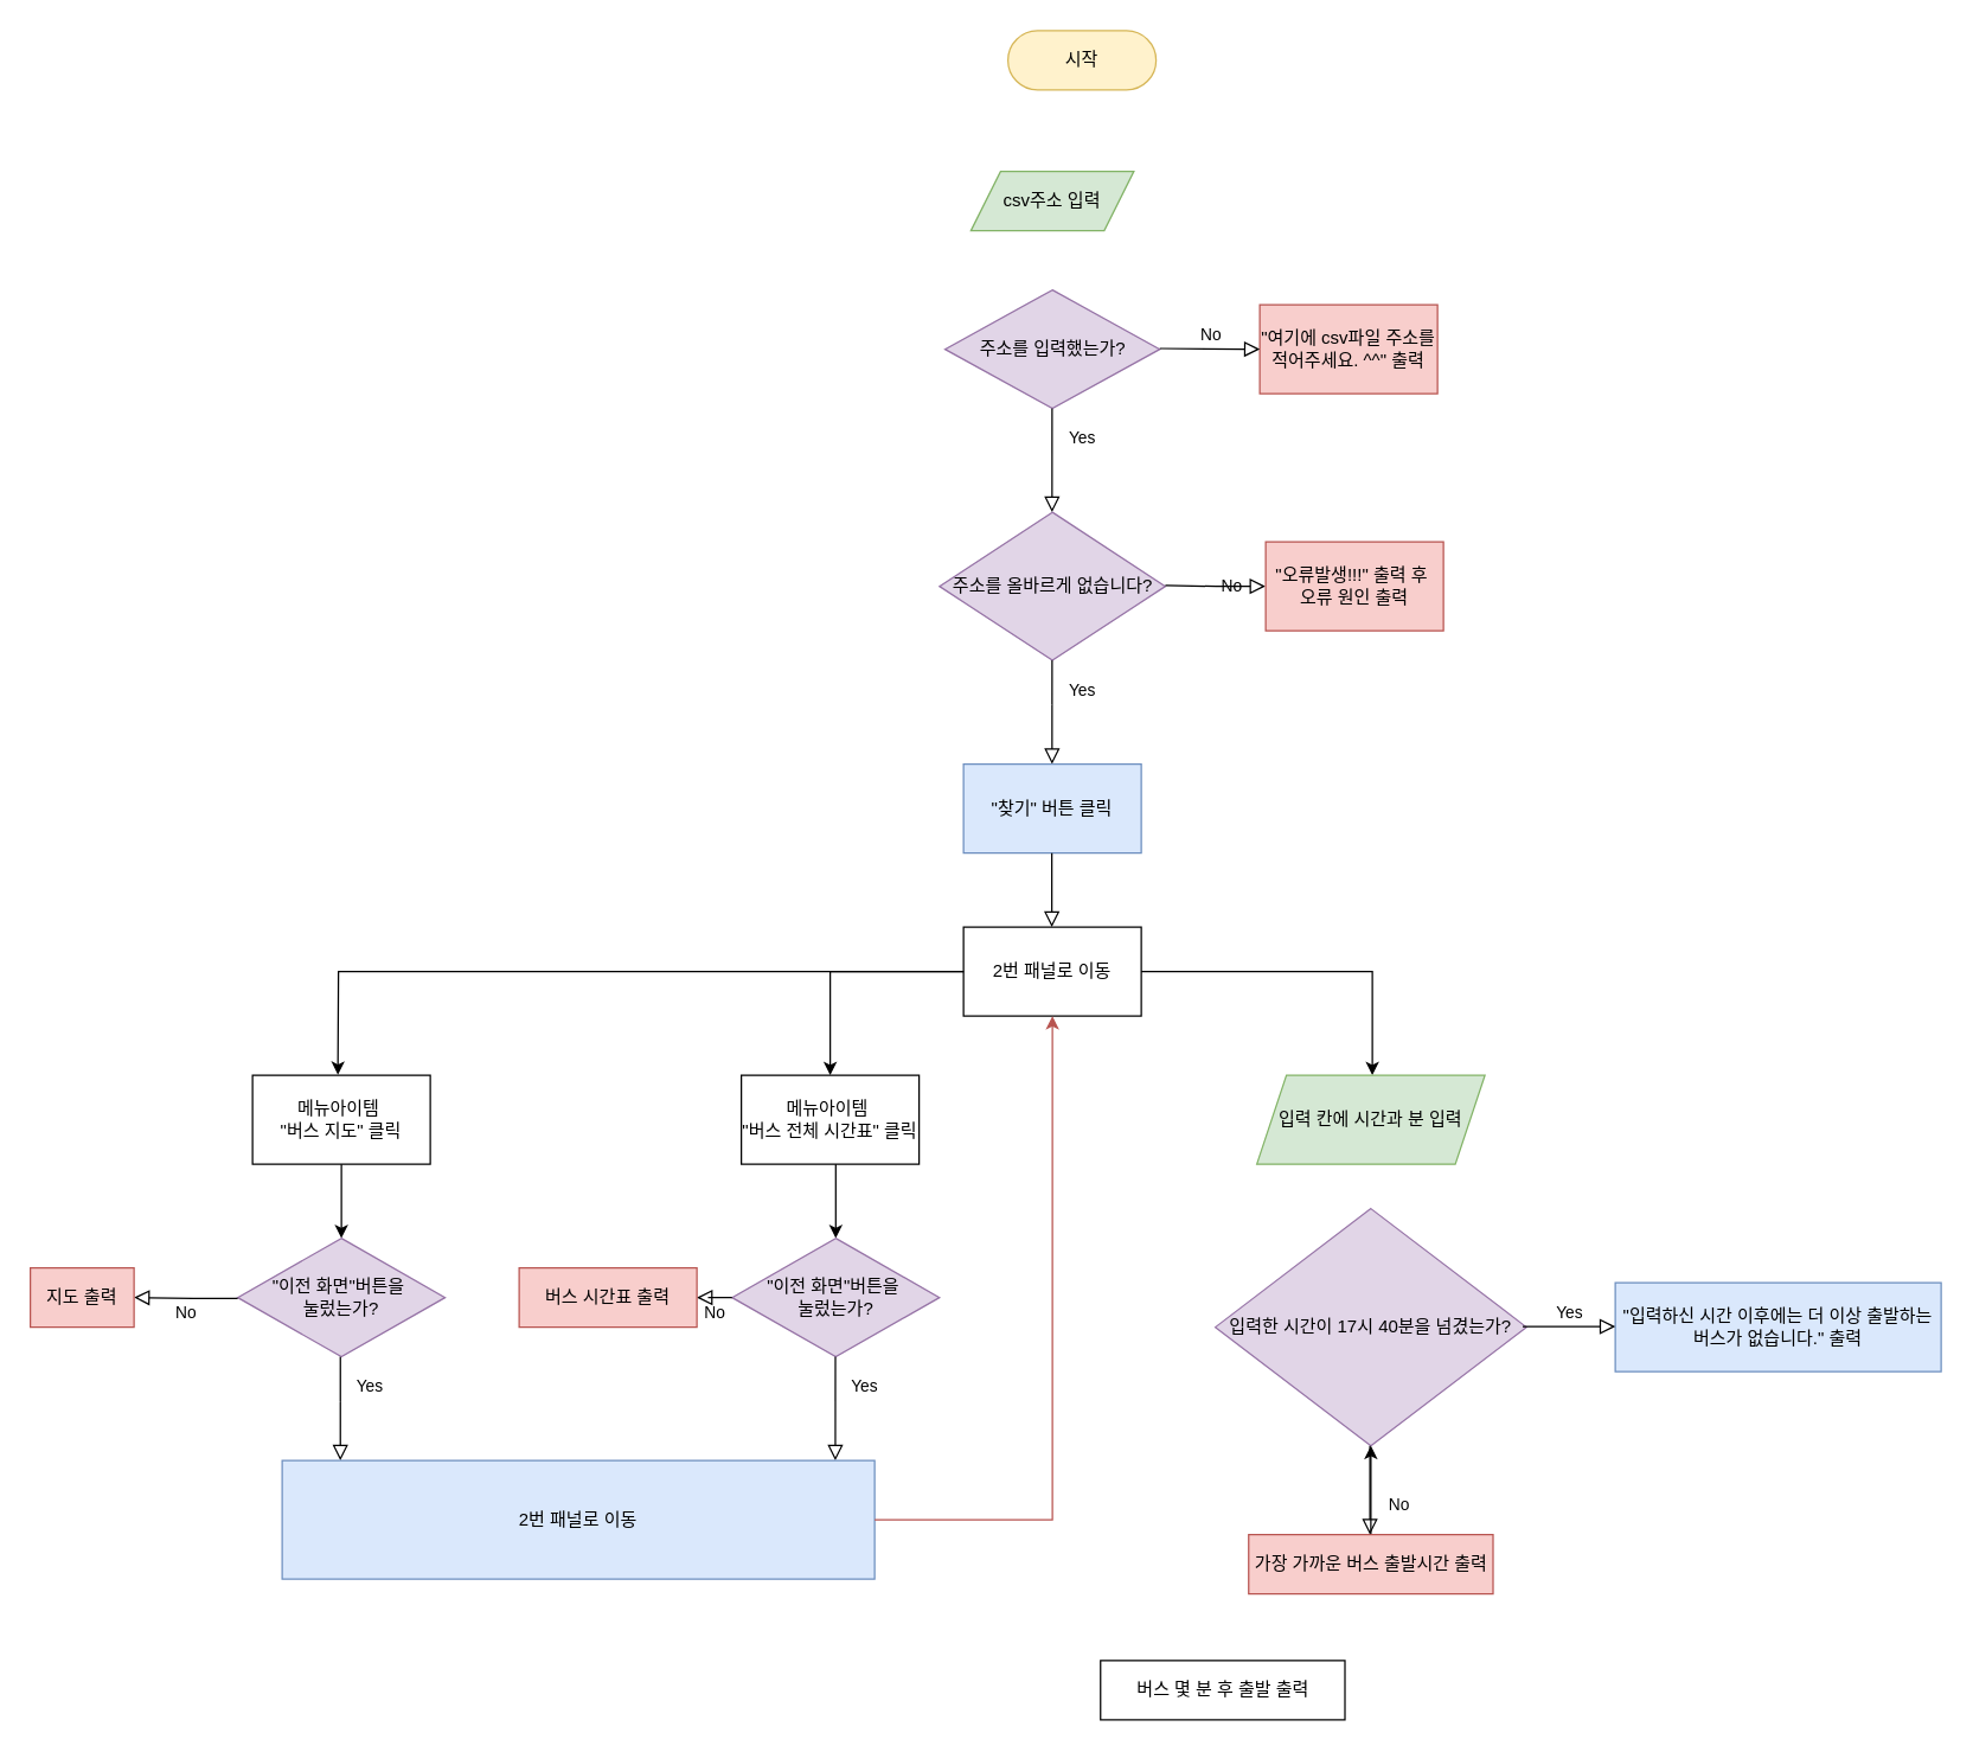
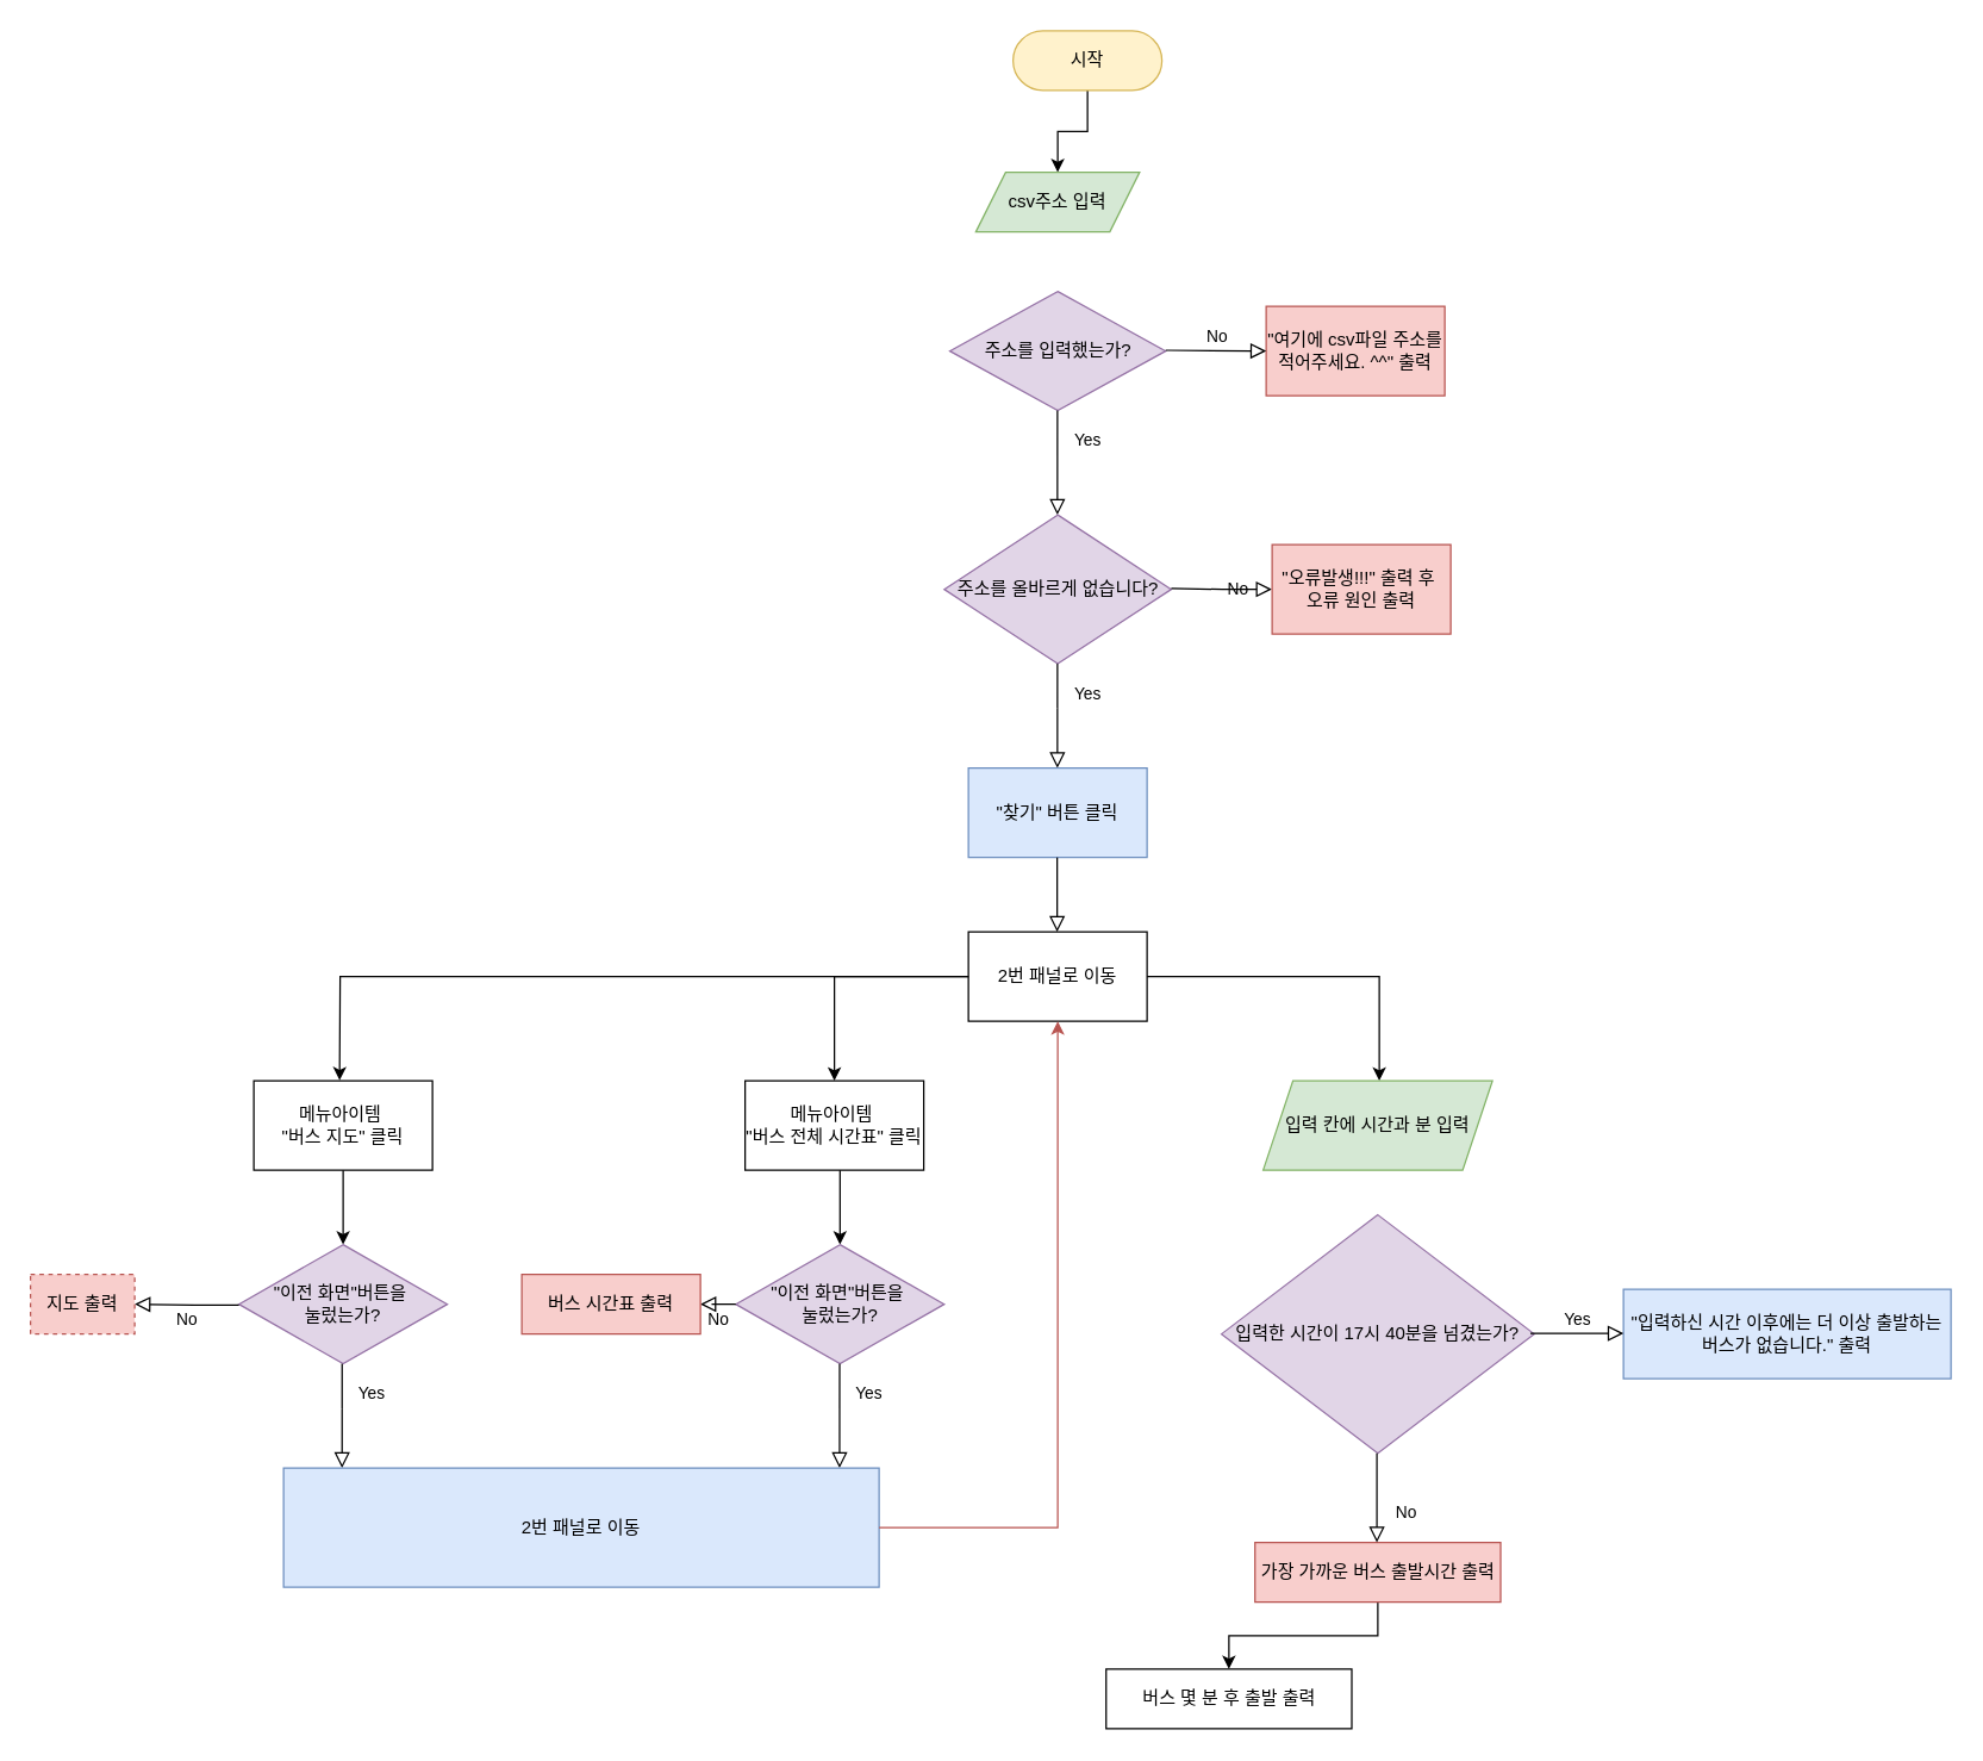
  <mxCell id="0" />
  <mxCell id="1" parent="0" />
+ <mxCell id="2" value="" style="edgeStyle=orthogonalEdgeStyle;rounded=0;orthogonalLoop=1;jettySize=auto;html=1;" edge="1" parent="1" source="3" target="4"><mxGeometry relative="1" as="geometry" /></mxCell>
  <mxCell id="3" value="시작" style="rounded=1;whiteSpace=wrap;html=1;arcSize=50;fillColor=#fff2cc;strokeColor=#d6b656;" vertex="1" parent="1"><mxGeometry x="680" y="20" width="100" height="40" as="geometry" /></mxCell>
  <mxCell id="4" value="csv주소 입력" style="shape=parallelogram;perimeter=parallelogramPerimeter;whiteSpace=wrap;html=1;fixedSize=1;rotation=0;fillColor=#d5e8d4;strokeColor=#82b366;" vertex="1" parent="1"><mxGeometry x="655" y="115" width="110" height="40" as="geometry" /></mxCell>
  <mxCell id="5" value="주소를 입력했는가?" style="rhombus;whiteSpace=wrap;html=1;fillColor=#e1d5e7;strokeColor=#9673a6;" vertex="1" parent="1"><mxGeometry x="637.5" y="195" width="145" height="80" as="geometry" /></mxCell>
  <mxCell id="6" value="&quot;여기에 csv파일 주소를 적어주세요. ^^&quot; 출력" style="rounded=0;whiteSpace=wrap;html=1;fillColor=#f8cecc;strokeColor=#b85450;" vertex="1" parent="1"><mxGeometry x="850" y="205" width="120" height="60" as="geometry" /></mxCell>
  <mxCell id="7" value="No" style="edgeStyle=orthogonalEdgeStyle;rounded=0;html=1;jettySize=auto;orthogonalLoop=1;fontSize=11;endArrow=block;endFill=0;endSize=8;strokeWidth=1;shadow=0;labelBackgroundColor=none;entryX=0;entryY=0.5;entryDx=0;entryDy=0;" edge="1" parent="1" target="6"><mxGeometry y="10" relative="1" as="geometry"><mxPoint as="offset" /><mxPoint x="782.5" y="234.5" as="sourcePoint" /><mxPoint x="832.5" y="234.5" as="targetPoint" /></mxGeometry></mxCell>
  <mxCell id="8" value="Yes" style="rounded=0;html=1;jettySize=auto;orthogonalLoop=1;fontSize=11;endArrow=block;endFill=0;endSize=8;strokeWidth=1;shadow=0;labelBackgroundColor=none;edgeStyle=orthogonalEdgeStyle;" edge="1" parent="1"><mxGeometry y="20" relative="1" as="geometry"><mxPoint as="offset" /><mxPoint x="709.78" y="304.98" as="sourcePoint" /><mxPoint x="709.78" y="344.98" as="targetPoint" /><Array as="points"><mxPoint x="709.78" y="274.98" /></Array></mxGeometry></mxCell>
  <mxCell id="9" value="주소를 올바르게 없습니다?" style="rhombus;whiteSpace=wrap;html=1;fillColor=#e1d5e7;strokeColor=#9673a6;" vertex="1" parent="1"><mxGeometry x="633.75" y="345" width="152.5" height="100" as="geometry" /></mxCell>
  <mxCell id="10" value="No" style="edgeStyle=orthogonalEdgeStyle;rounded=0;html=1;jettySize=auto;orthogonalLoop=1;fontSize=11;endArrow=block;endFill=0;endSize=8;strokeWidth=1;shadow=0;labelBackgroundColor=none;entryX=0;entryY=0.5;entryDx=0;entryDy=0;" edge="1" parent="1"><mxGeometry x="-0.012" y="10" relative="1" as="geometry"><mxPoint as="offset" /><mxPoint x="786.25" y="394.49" as="sourcePoint" /><mxPoint x="853.75" y="394.99" as="targetPoint" /></mxGeometry></mxCell>
  <mxCell id="11" value="&quot;오류발생!!!&quot; 출력 후&amp;nbsp;&lt;div&gt;오류 원인 출력&lt;/div&gt;" style="rounded=0;whiteSpace=wrap;html=1;fillColor=#f8cecc;strokeColor=#b85450;" vertex="1" parent="1"><mxGeometry x="854" y="365" width="120" height="60" as="geometry" /></mxCell>
  <mxCell id="12" value="Yes" style="rounded=0;html=1;jettySize=auto;orthogonalLoop=1;fontSize=11;endArrow=block;endFill=0;endSize=8;strokeWidth=1;shadow=0;labelBackgroundColor=none;edgeStyle=orthogonalEdgeStyle;" edge="1" parent="1"><mxGeometry y="20" relative="1" as="geometry"><mxPoint as="offset" /><mxPoint x="709.78" y="475" as="sourcePoint" /><mxPoint x="709.78" y="515" as="targetPoint" /><Array as="points"><mxPoint x="709.78" y="445" /></Array></mxGeometry></mxCell>
  <mxCell id="13" value="&quot;찾기&quot; 버튼 클릭" style="rounded=0;whiteSpace=wrap;html=1;fillColor=#dae8fc;strokeColor=#6c8ebf;" vertex="1" parent="1"><mxGeometry x="650" y="515" width="120" height="60" as="geometry" /></mxCell>
  <mxCell id="14" value="" style="rounded=0;html=1;jettySize=auto;orthogonalLoop=1;fontSize=11;endArrow=block;endFill=0;endSize=8;strokeWidth=1;shadow=0;labelBackgroundColor=none;edgeStyle=orthogonalEdgeStyle;" edge="1" parent="1"><mxGeometry relative="1" as="geometry"><mxPoint x="709.62" y="575" as="sourcePoint" /><mxPoint x="709.62" y="625" as="targetPoint" /></mxGeometry></mxCell>
  <mxCell id="15" value="2번 패널로 이동" style="rounded=0;whiteSpace=wrap;html=1;" vertex="1" parent="1"><mxGeometry x="650" y="625" width="120" height="60" as="geometry" /></mxCell>
  <mxCell id="16" value="메뉴아이템&amp;nbsp;&lt;div&gt;&quot;버스 전체 시간표&quot; 클릭&lt;/div&gt;" style="rounded=0;whiteSpace=wrap;html=1;" vertex="1" parent="1"><mxGeometry x="500" y="725" width="120" height="60" as="geometry" /></mxCell>
  <mxCell id="17" value="메뉴아이템&amp;nbsp;&lt;div&gt;&quot;버스 지도&quot; 클릭&lt;/div&gt;" style="rounded=0;whiteSpace=wrap;html=1;" vertex="1" parent="1"><mxGeometry x="170" y="725" width="120" height="60" as="geometry" /></mxCell>
  <mxCell id="18" value="" style="endArrow=classic;html=1;rounded=0;exitX=0;exitY=0.5;exitDx=0;exitDy=0;entryX=0.5;entryY=0;entryDx=0;entryDy=0;" edge="1" parent="1" source="15" target="16"><mxGeometry width="50" height="50" relative="1" as="geometry"><mxPoint x="560" y="705" as="sourcePoint" /><mxPoint x="570" y="655" as="targetPoint" /><Array as="points"><mxPoint x="560" y="655" /></Array></mxGeometry></mxCell>
  <mxCell id="19" value="" style="endArrow=classic;html=1;rounded=0;exitX=1;exitY=0.5;exitDx=0;exitDy=0;entryX=0.5;entryY=0;entryDx=0;entryDy=0;" edge="1" parent="1" source="15"><mxGeometry width="50" height="50" relative="1" as="geometry"><mxPoint x="610" y="735" as="sourcePoint" /><mxPoint x="926" y="725" as="targetPoint" /><Array as="points"><mxPoint x="926" y="655" /></Array></mxGeometry></mxCell>
  <mxCell id="20" value="입력한 시간이 17시 40분을 넘겼는가?" style="rhombus;whiteSpace=wrap;html=1;fillColor=#e1d5e7;strokeColor=#9673a6;" vertex="1" parent="1"><mxGeometry x="820" y="815" width="210" height="160" as="geometry" /></mxCell>
  <mxCell id="21" value="&quot;입력하신 시간 이후에는 더 이상 출발하는 버스가 없습니다.&quot; 출력" style="rounded=0;whiteSpace=wrap;html=1;fillColor=#dae8fc;strokeColor=#6c8ebf;" vertex="1" parent="1"><mxGeometry x="1090" y="865" width="220" height="60" as="geometry" /></mxCell>
- <mxCell id="22" value="" style="edgeStyle=orthogonalEdgeStyle;rounded=0;orthogonalLoop=1;jettySize=auto;html=1;" edge="1" parent="1" source="23" target="20"><mxGeometry relative="1" as="geometry" /></mxCell>
+ <mxCell id="22" value="" style="edgeStyle=orthogonalEdgeStyle;rounded=0;orthogonalLoop=1;jettySize=auto;html=1;" edge="1" parent="1" source="23" target="26"><mxGeometry relative="1" as="geometry" /></mxCell>
  <mxCell id="23" value="가장 가까운 버스 출발시간 출력" style="rounded=0;whiteSpace=wrap;html=1;fillColor=#f8cecc;strokeColor=#b85450;" vertex="1" parent="1"><mxGeometry x="842.5" y="1035" width="165" height="40" as="geometry" /></mxCell>
  <mxCell id="24" value="Yes" style="edgeStyle=orthogonalEdgeStyle;rounded=0;html=1;jettySize=auto;orthogonalLoop=1;fontSize=11;endArrow=block;endFill=0;endSize=8;strokeWidth=1;shadow=0;labelBackgroundColor=none;" edge="1" parent="1"><mxGeometry y="10" relative="1" as="geometry"><mxPoint as="offset" /><mxPoint x="1027.5" y="894.57" as="sourcePoint" /><mxPoint x="1090" y="894.57" as="targetPoint" /><Array as="points"><mxPoint x="1060" y="894.57" /><mxPoint x="1060" y="894.57" /></Array></mxGeometry></mxCell>
  <mxCell id="25" value="No" style="rounded=0;html=1;jettySize=auto;orthogonalLoop=1;fontSize=11;endArrow=block;endFill=0;endSize=8;strokeWidth=1;shadow=0;labelBackgroundColor=none;edgeStyle=orthogonalEdgeStyle;" edge="1" parent="1"><mxGeometry x="0.333" y="20" relative="1" as="geometry"><mxPoint as="offset" /><mxPoint x="924.38" y="975" as="sourcePoint" /><mxPoint x="924.38" y="1035" as="targetPoint" /></mxGeometry></mxCell>
  <mxCell id="26" value="버스 몇 분 후 출발 출력" style="rounded=0;whiteSpace=wrap;html=1;" vertex="1" parent="1"><mxGeometry x="742.5" y="1120" width="165" height="40" as="geometry" /></mxCell>
  <mxCell id="27" value="" style="endArrow=classic;html=1;rounded=0;exitX=0;exitY=0.5;exitDx=0;exitDy=0;entryX=0.48;entryY=-0.006;entryDx=0;entryDy=0;entryPerimeter=0;" edge="1" parent="1" source="15" target="17"><mxGeometry width="50" height="50" relative="1" as="geometry"><mxPoint x="540" y="935" as="sourcePoint" /><mxPoint x="370" y="722" as="targetPoint" /><Array as="points"><mxPoint x="228" y="655" /></Array></mxGeometry></mxCell>
  <mxCell id="28" value="" style="endArrow=classic;html=1;rounded=0;exitX=0.5;exitY=1;exitDx=0;exitDy=0;" edge="1" parent="1" source="17"><mxGeometry width="50" height="50" relative="1" as="geometry"><mxPoint x="210" y="875" as="sourcePoint" /><mxPoint x="230" y="835" as="targetPoint" /></mxGeometry></mxCell>
  <mxCell id="29" value="&quot;이전 화면&quot;버튼을&amp;nbsp;&lt;div&gt;눌렀는가?&lt;/div&gt;" style="rhombus;whiteSpace=wrap;html=1;fillColor=#e1d5e7;strokeColor=#9673a6;" vertex="1" parent="1"><mxGeometry x="160" y="835" width="140" height="80" as="geometry" /></mxCell>
  <mxCell id="30" value="" style="endArrow=classic;html=1;rounded=0;exitX=0.5;exitY=1;exitDx=0;exitDy=0;" edge="1" parent="1"><mxGeometry width="50" height="50" relative="1" as="geometry"><mxPoint x="563.75" y="785" as="sourcePoint" /><mxPoint x="563.75" y="835" as="targetPoint" /></mxGeometry></mxCell>
  <mxCell id="31" value="&quot;이전 화면&quot;버튼을&amp;nbsp;&lt;div&gt;눌렀는가?&lt;/div&gt;" style="rhombus;whiteSpace=wrap;html=1;fillColor=#e1d5e7;strokeColor=#9673a6;" vertex="1" parent="1"><mxGeometry x="493.75" y="835" width="140" height="80" as="geometry" /></mxCell>
  <mxCell id="32" value="No" style="edgeStyle=orthogonalEdgeStyle;rounded=0;html=1;jettySize=auto;orthogonalLoop=1;fontSize=11;endArrow=block;endFill=0;endSize=8;strokeWidth=1;shadow=0;labelBackgroundColor=none;entryX=1;entryY=0.5;entryDx=0;entryDy=0;" edge="1" parent="1" target="33"><mxGeometry y="10" relative="1" as="geometry"><mxPoint as="offset" /><mxPoint x="160" y="875.5" as="sourcePoint" /><mxPoint x="97" y="874.75" as="targetPoint" /><Array as="points"><mxPoint x="130" y="875" /></Array></mxGeometry></mxCell>
- <mxCell id="33" value="지도 출력" style="rounded=0;whiteSpace=wrap;html=1;fillColor=#f8cecc;strokeColor=#b85450;" vertex="1" parent="1"><mxGeometry x="20" y="855" width="70" height="40" as="geometry" /></mxCell>
+ <mxCell id="33" value="지도 출력" style="rounded=0;whiteSpace=wrap;html=1;fillColor=#f8cecc;strokeColor=#b85450;dashed=1;" vertex="1" parent="1"><mxGeometry x="20" y="855" width="70" height="40" as="geometry" /></mxCell>
  <mxCell id="34" value="No" style="edgeStyle=orthogonalEdgeStyle;rounded=0;html=1;jettySize=auto;orthogonalLoop=1;fontSize=11;endArrow=block;endFill=0;endSize=8;strokeWidth=1;shadow=0;labelBackgroundColor=none;entryX=1;entryY=0.5;entryDx=0;entryDy=0;" edge="1" parent="1" target="35"><mxGeometry y="10" relative="1" as="geometry"><mxPoint as="offset" /><mxPoint x="493.75" y="875" as="sourcePoint" /><mxPoint x="444.5" y="874.75" as="targetPoint" /><Array as="points"><mxPoint x="477.5" y="875" /></Array></mxGeometry></mxCell>
  <mxCell id="35" value="버스 시간표 출력" style="rounded=0;whiteSpace=wrap;html=1;fillColor=#f8cecc;strokeColor=#b85450;" vertex="1" parent="1"><mxGeometry x="350" y="855" width="120" height="40" as="geometry" /></mxCell>
  <mxCell id="36" value="Yes" style="rounded=0;html=1;jettySize=auto;orthogonalLoop=1;fontSize=11;endArrow=block;endFill=0;endSize=8;strokeWidth=1;shadow=0;labelBackgroundColor=none;edgeStyle=orthogonalEdgeStyle;" edge="1" parent="1"><mxGeometry y="20" relative="1" as="geometry"><mxPoint as="offset" /><mxPoint x="229.29" y="945" as="sourcePoint" /><mxPoint x="229.29" y="985" as="targetPoint" /><Array as="points"><mxPoint x="229.29" y="915" /></Array></mxGeometry></mxCell>
  <mxCell id="37" value="Yes" style="rounded=0;html=1;jettySize=auto;orthogonalLoop=1;fontSize=11;endArrow=block;endFill=0;endSize=8;strokeWidth=1;shadow=0;labelBackgroundColor=none;edgeStyle=orthogonalEdgeStyle;" edge="1" parent="1"><mxGeometry y="20" relative="1" as="geometry"><mxPoint as="offset" /><mxPoint x="563.47" y="944.97" as="sourcePoint" /><mxPoint x="563.47" y="984.97" as="targetPoint" /><Array as="points"><mxPoint x="563.47" y="914.97" /></Array></mxGeometry></mxCell>
  <mxCell id="38" value="2번 패널로 이동" style="rounded=0;whiteSpace=wrap;html=1;fillColor=#dae8fc;strokeColor=#6c8ebf;" vertex="1" parent="1"><mxGeometry x="190" y="985" width="400" height="80" as="geometry" /></mxCell>
  <mxCell id="39" value="" style="endArrow=classic;html=1;rounded=0;entryX=0.5;entryY=1;entryDx=0;entryDy=0;exitX=1;exitY=0.5;exitDx=0;exitDy=0;fillColor=#f8cecc;strokeColor=#B85450;" edge="1" parent="1" source="38" target="15"><mxGeometry width="50" height="50" relative="1" as="geometry"><mxPoint x="610" y="1035" as="sourcePoint" /><mxPoint x="660" y="985" as="targetPoint" /><Array as="points"><mxPoint x="710" y="1025" /></Array></mxGeometry></mxCell>
  <mxCell id="40" value="입력 칸에 시간과 분 입력" style="shape=parallelogram;perimeter=parallelogramPerimeter;whiteSpace=wrap;html=1;fixedSize=1;fillColor=#d5e8d4;strokeColor=#82b366;" vertex="1" parent="1"><mxGeometry x="848" y="725" width="154" height="60" as="geometry" /></mxCell>
